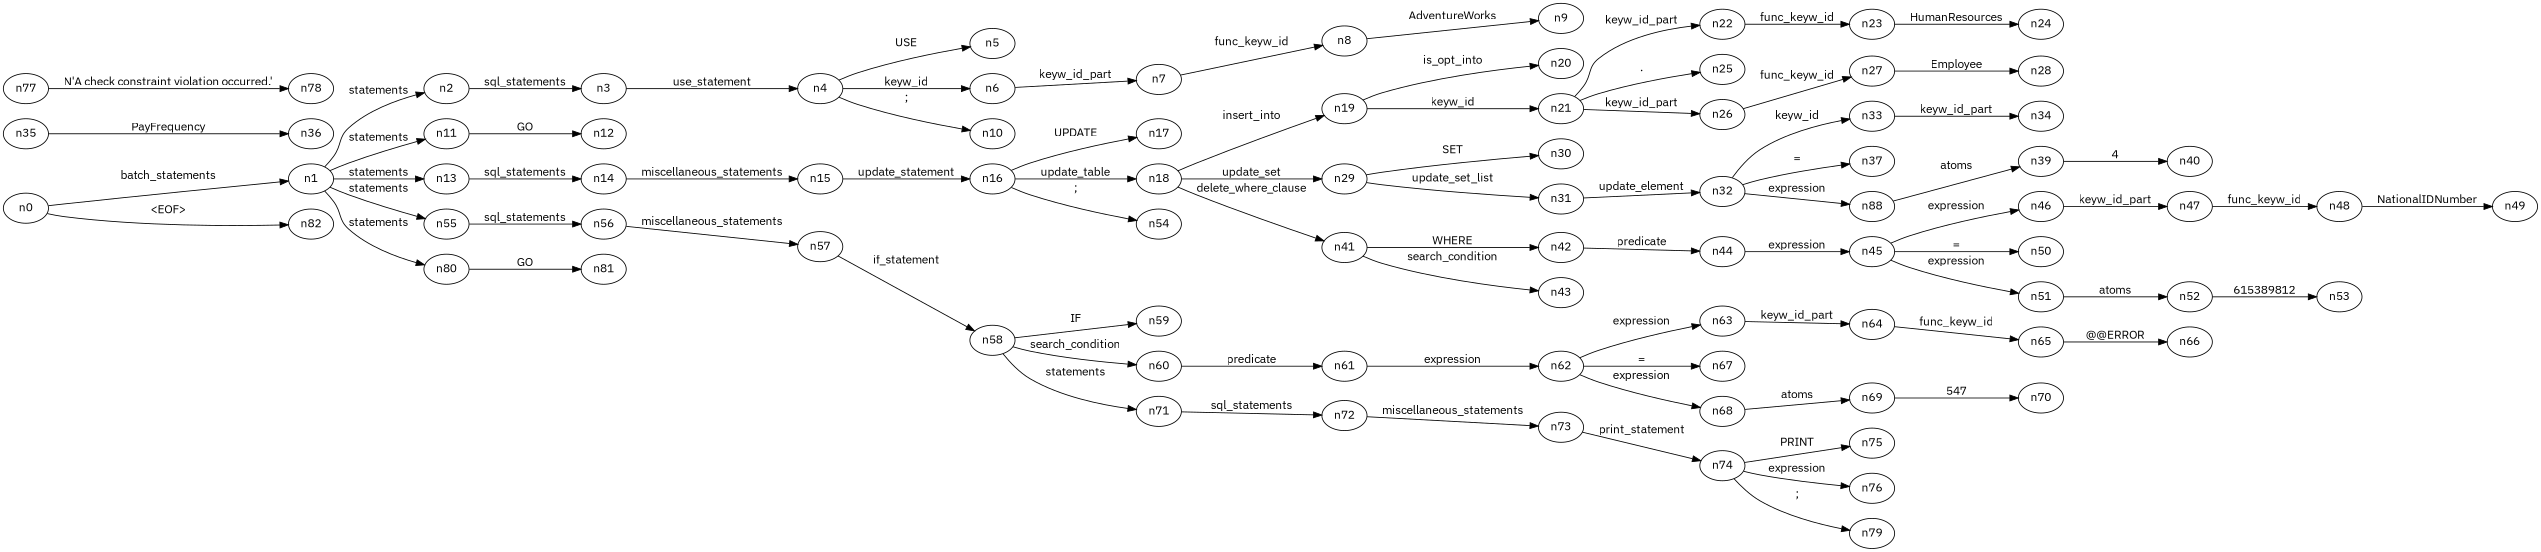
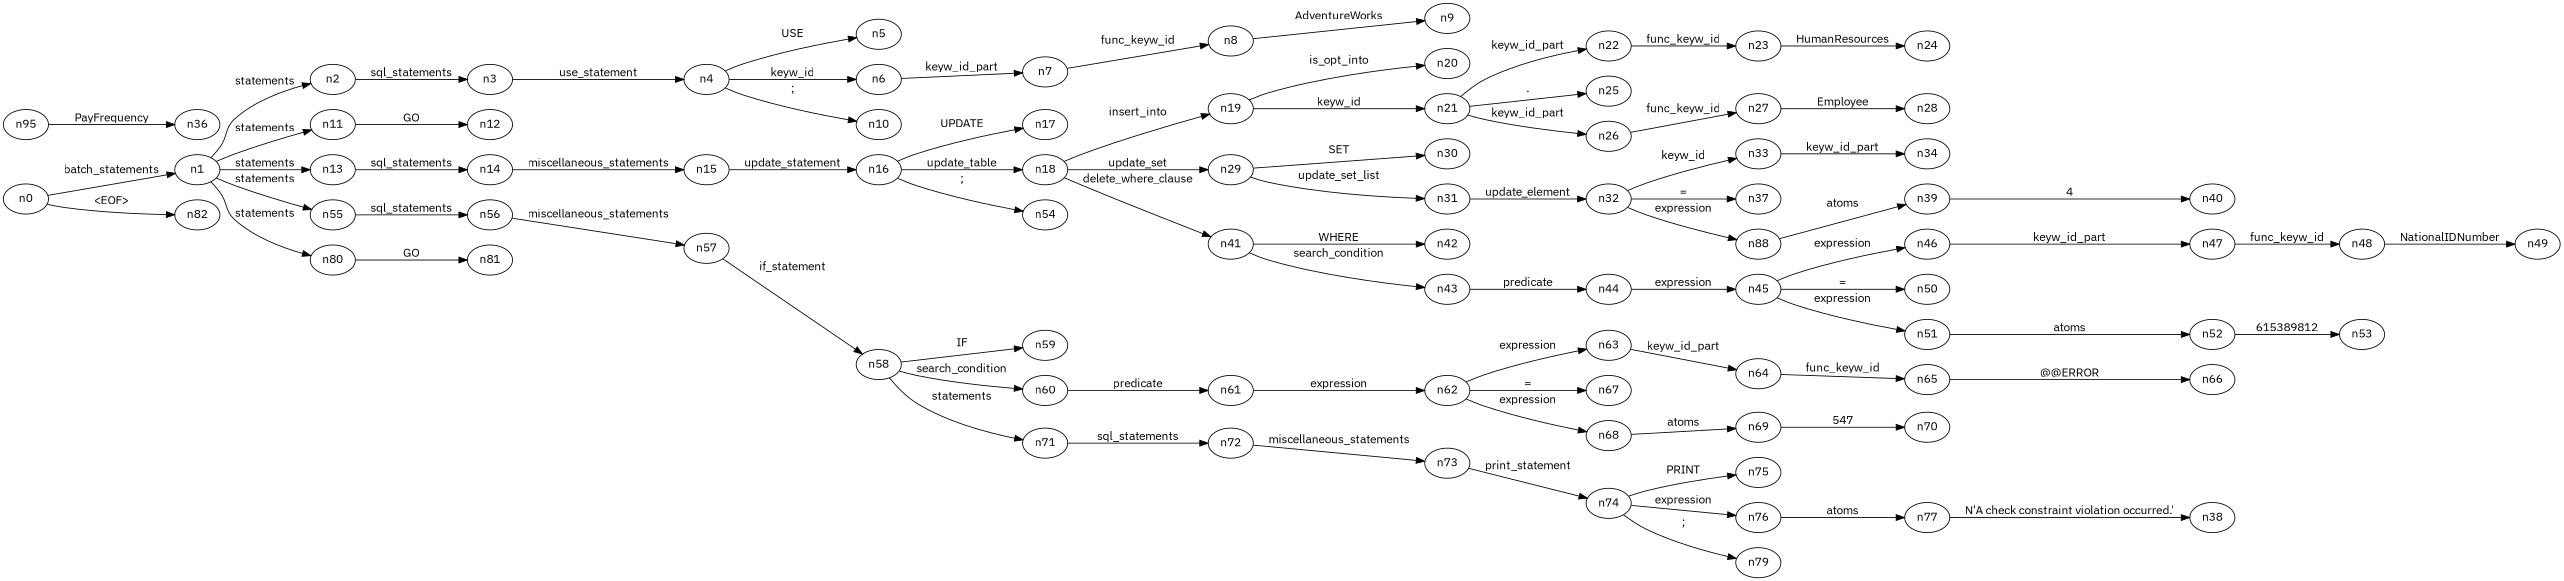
  digraph {
    fontname="IBM Plex Sans"
    rankdir=LR
    node [fontname="IBM Plex Sans"]
    edge [fontname="IBM Plex Sans"]
    n0
    n1
    n82
    n2
    n11
    n13
    n55
    n80
    n3
    n12
    n14
    n56
    n81
    n4
    n5
    n6
    n10
    n7
    n8
    n9
    n15
    n16
    n17
    n18
    n54
    n19
    n29
    n41
    n20
    n21
    n30
    n31
    n42
    n43
    n22
    n25
    n26
    n23
    n27
    n24
    n28
    n32
    n33
    n37
    n38 [label=n88]
    n34
    n39
-   n35
+   n35 [label=n95]
    n36
    n40
    n44
    n45
    n46
    n50
    n51
    n47
    n52
    n48
    n49
    n53
    n57
    n58
    n59
    n60
    n71
    n61
    n72
    n62
    n63
    n67
    n68
    n64
    n69
    n65
    n66
    n70
    n73
    n74
    n75
    n76
    n79
    n77
-   n78
+   n78 [label=n38]
    n0 -> n1 [label=batch_statements]
    n0 -> n82 [label="<EOF>"]
    n1 -> n2 [label=statements]
    n1 -> n11 [label=statements]
    n1 -> n13 [label=statements]
    n1 -> n55 [label=statements]
    n1 -> n80 [label=statements]
    n2 -> n3 [label=sql_statements]
    n11 -> n12 [label=GO]
    n13 -> n14 [label=sql_statements]
    n55 -> n56 [label=sql_statements]
    n80 -> n81 [label=GO]
    n3 -> n4 [label=use_statement]
    n14 -> n15 [label=miscellaneous_statements]
    n56 -> n57 [label=miscellaneous_statements]
    n4 -> n5 [label=USE]
    n4 -> n6 [label=keyw_id]
    n4 -> n10 [label=";"]
    n6 -> n7 [label=keyw_id_part]
    n7 -> n8 [label=func_keyw_id]
    n8 -> n9 [label=AdventureWorks]
    n15 -> n16 [label=update_statement]
    n16 -> n17 [label=UPDATE]
    n16 -> n18 [label=update_table]
    n16 -> n54 [label=";"]
    n18 -> n19 [label=insert_into]
    n18 -> n29 [label=update_set]
    n18 -> n41 [label=delete_where_clause]
    n19 -> n20 [label=is_opt_into]
    n19 -> n21 [label=keyw_id]
    n29 -> n30 [label=SET]
    n29 -> n31 [label=update_set_list]
    n41 -> n42 [label=WHERE]
    n41 -> n43 [label=search_condition]
    n21 -> n22 [label=keyw_id_part]
    n21 -> n25 [label="."]
    n21 -> n26 [label=keyw_id_part]
    n31 -> n32 [label=update_element]
-   n42 -> n44 [label=predicate]
+   n43 -> n44 [label=predicate]
    n22 -> n23 [label=func_keyw_id]
    n26 -> n27 [label=func_keyw_id]
    n23 -> n24 [label=HumanResources]
    n27 -> n28 [label=Employee]
    n32 -> n33 [label=keyw_id]
    n32 -> n37 [label="="]
    n32 -> n38 [label=expression]
    n33 -> n34 [label=keyw_id_part]
    n38 -> n39 [label=atoms]
    n39 -> n40 [label=4]
    n35 -> n36 [label=PayFrequency]
    n44 -> n45 [label=expression]
    n45 -> n46 [label=expression]
    n45 -> n50 [label="="]
    n45 -> n51 [label=expression]
    n46 -> n47 [label=keyw_id_part]
    n51 -> n52 [label=atoms]
    n47 -> n48 [label=func_keyw_id]
    n52 -> n53 [label=615389812]
    n48 -> n49 [label=NationalIDNumber]
    n57 -> n58 [label=if_statement]
    n58 -> n59 [label=IF]
    n58 -> n60 [label=search_condition]
    n58 -> n71 [label=statements]
    n60 -> n61 [label=predicate]
    n71 -> n72 [label=sql_statements]
    n61 -> n62 [label=expression]
    n72 -> n73 [label=miscellaneous_statements]
    n62 -> n63 [label=expression]
    n62 -> n67 [label="="]
    n62 -> n68 [label=expression]
    n63 -> n64 [label=keyw_id_part]
    n68 -> n69 [label=atoms]
    n64 -> n65 [label=func_keyw_id]
    n69 -> n70 [label=547]
    n65 -> n66 [label="@@ERROR"]
    n73 -> n74 [label=print_statement]
    n74 -> n75 [label=PRINT]
    n74 -> n76 [label=expression]
    n74 -> n79 [label=";"]
+   n76 -> n77 [label=atoms]
    n77 -> n78 [label="N'A check constraint violation occurred.'"]
  }
